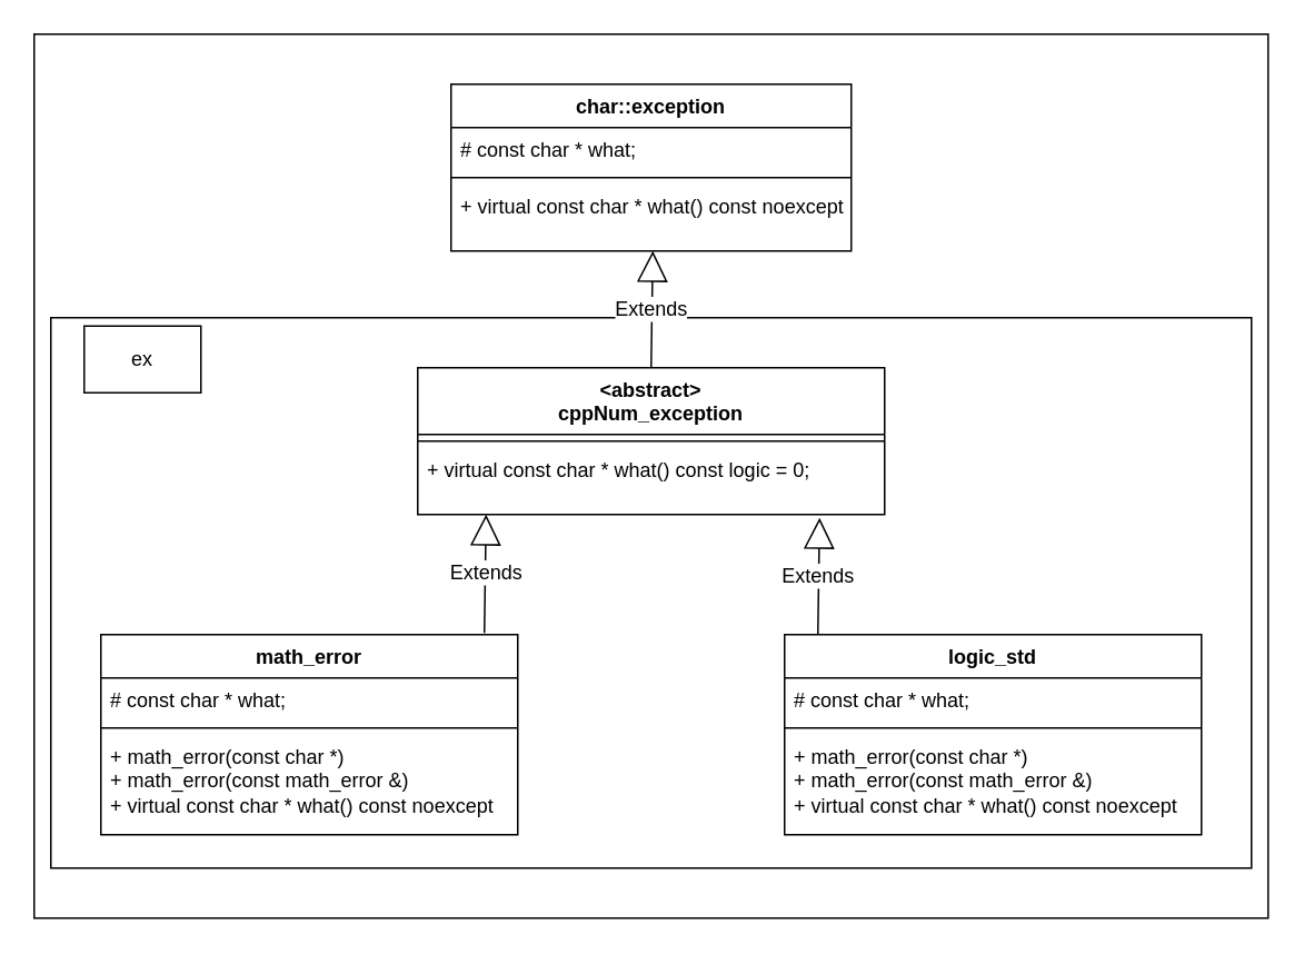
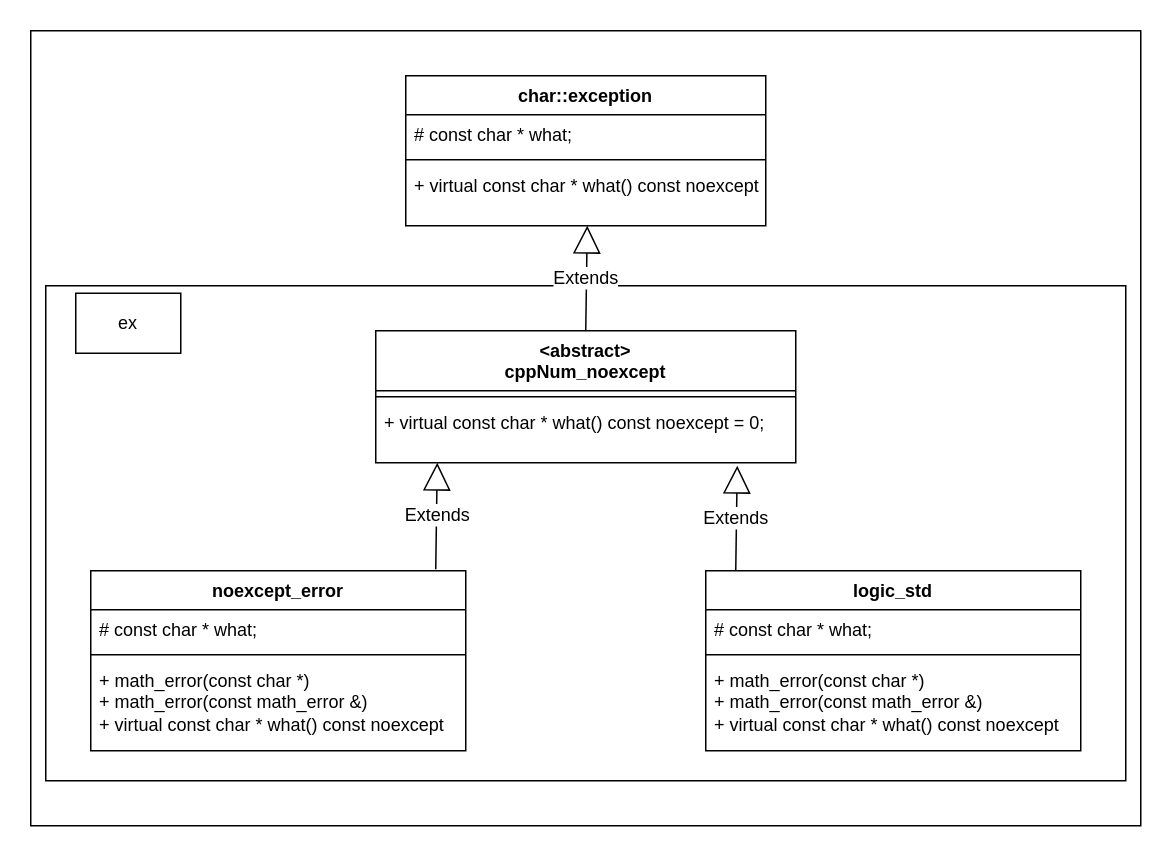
  <mxCell id="0" />
  <mxCell id="1" parent="0" />
  <mxCell id="2" value="" style="html=1;whiteSpace=wrap;fontSize=12;" vertex="1" parent="1"><mxGeometry x="20" y="20" width="740" height="530" as="geometry" /></mxCell>
  <mxCell id="3" value="" style="html=1;whiteSpace=wrap;align=left;fontSize=12;" vertex="1" parent="1"><mxGeometry x="30" y="190" width="720" height="330" as="geometry" /></mxCell>
- <mxCell id="4" value="&lt;div style=&quot;font-size: 12px;&quot;&gt;&amp;lt;abstract&amp;gt;&lt;/div&gt;cppNum_exception" style="swimlane;fontStyle=1;align=center;verticalAlign=top;childLayout=stackLayout;horizontal=1;startSize=40;horizontalStack=0;resizeParent=1;resizeParentMax=0;resizeLast=0;collapsible=1;marginBottom=0;whiteSpace=wrap;html=1;fontSize=12;" vertex="1" parent="1"><mxGeometry x="250" y="220" width="280" height="88" as="geometry" /></mxCell>
+ <mxCell id="4" value="&lt;div style=&quot;font-size: 12px;&quot;&gt;&amp;lt;abstract&amp;gt;&lt;/div&gt;cppNum_noexcept" style="swimlane;fontStyle=1;align=center;verticalAlign=top;childLayout=stackLayout;horizontal=1;startSize=40;horizontalStack=0;resizeParent=1;resizeParentMax=0;resizeLast=0;collapsible=1;marginBottom=0;whiteSpace=wrap;html=1;fontSize=12;" vertex="1" parent="1"><mxGeometry x="250" y="220" width="280" height="88" as="geometry" /></mxCell>
  <mxCell id="5" value="" style="line;strokeWidth=1;fillColor=none;align=left;verticalAlign=middle;spacingTop=-1;spacingLeft=3;spacingRight=3;rotatable=0;labelPosition=right;points=[];portConstraint=eastwest;strokeColor=inherit;fontSize=12;" vertex="1" parent="4"><mxGeometry y="40" width="280" height="8" as="geometry" /></mxCell>
- <mxCell id="6" value="+ virtual const char * what() const logic = 0;" style="text;strokeColor=none;fillColor=none;align=left;verticalAlign=top;spacingLeft=4;spacingRight=4;overflow=hidden;rotatable=0;points=[[0,0.5],[1,0.5]];portConstraint=eastwest;whiteSpace=wrap;html=1;fontSize=12;" vertex="1" parent="4"><mxGeometry y="48" width="280" height="40" as="geometry" /></mxCell>
- <mxCell id="7" value="math_error" style="swimlane;fontStyle=1;align=center;verticalAlign=top;childLayout=stackLayout;horizontal=1;startSize=26;horizontalStack=0;resizeParent=1;resizeParentMax=0;resizeLast=0;collapsible=1;marginBottom=0;whiteSpace=wrap;html=1;fontSize=12;" vertex="1" parent="1"><mxGeometry x="60" y="380" width="250" height="120" as="geometry" /></mxCell>
+ <mxCell id="6" value="+ virtual const char * what() const noexcept = 0;" style="text;strokeColor=none;fillColor=none;align=left;verticalAlign=top;spacingLeft=4;spacingRight=4;overflow=hidden;rotatable=0;points=[[0,0.5],[1,0.5]];portConstraint=eastwest;whiteSpace=wrap;html=1;fontSize=12;" vertex="1" parent="4"><mxGeometry y="48" width="280" height="40" as="geometry" /></mxCell>
+ <mxCell id="7" value="noexcept_error" style="swimlane;fontStyle=1;align=center;verticalAlign=top;childLayout=stackLayout;horizontal=1;startSize=26;horizontalStack=0;resizeParent=1;resizeParentMax=0;resizeLast=0;collapsible=1;marginBottom=0;whiteSpace=wrap;html=1;fontSize=12;" vertex="1" parent="1"><mxGeometry x="60" y="380" width="250" height="120" as="geometry" /></mxCell>
  <mxCell id="8" value="# const char * what;" style="text;strokeColor=none;fillColor=none;align=left;verticalAlign=top;spacingLeft=4;spacingRight=4;overflow=hidden;rotatable=0;points=[[0,0.5],[1,0.5]];portConstraint=eastwest;whiteSpace=wrap;html=1;fontSize=12;" vertex="1" parent="7"><mxGeometry y="26" width="250" height="26" as="geometry" /></mxCell>
  <mxCell id="9" value="" style="line;strokeWidth=1;fillColor=none;align=left;verticalAlign=middle;spacingTop=-1;spacingLeft=3;spacingRight=3;rotatable=0;labelPosition=right;points=[];portConstraint=eastwest;strokeColor=inherit;fontSize=12;" vertex="1" parent="7"><mxGeometry y="52" width="250" height="8" as="geometry" /></mxCell>
  <mxCell id="10" value="+ math_error(const char *)&lt;div style=&quot;font-size: 12px;&quot;&gt;+ math_error(const math_error &amp;amp;)&lt;/div&gt;&lt;div style=&quot;font-size: 12px;&quot;&gt;+ virtual const char * what() const noexcept&lt;/div&gt;" style="text;strokeColor=none;fillColor=none;align=left;verticalAlign=top;spacingLeft=4;spacingRight=4;overflow=hidden;rotatable=0;points=[[0,0.5],[1,0.5]];portConstraint=eastwest;whiteSpace=wrap;html=1;fontSize=12;" vertex="1" parent="7"><mxGeometry y="60" width="250" height="60" as="geometry" /></mxCell>
  <mxCell id="11" value="logic_std" style="swimlane;fontStyle=1;align=center;verticalAlign=top;childLayout=stackLayout;horizontal=1;startSize=26;horizontalStack=0;resizeParent=1;resizeParentMax=0;resizeLast=0;collapsible=1;marginBottom=0;whiteSpace=wrap;html=1;fontSize=12;" vertex="1" parent="1"><mxGeometry x="470" y="380" width="250" height="120" as="geometry" /></mxCell>
  <mxCell id="12" value="# const char * what;" style="text;strokeColor=none;fillColor=none;align=left;verticalAlign=top;spacingLeft=4;spacingRight=4;overflow=hidden;rotatable=0;points=[[0,0.5],[1,0.5]];portConstraint=eastwest;whiteSpace=wrap;html=1;fontSize=12;" vertex="1" parent="11"><mxGeometry y="26" width="250" height="26" as="geometry" /></mxCell>
  <mxCell id="13" value="" style="line;strokeWidth=1;fillColor=none;align=left;verticalAlign=middle;spacingTop=-1;spacingLeft=3;spacingRight=3;rotatable=0;labelPosition=right;points=[];portConstraint=eastwest;strokeColor=inherit;fontSize=12;" vertex="1" parent="11"><mxGeometry y="52" width="250" height="8" as="geometry" /></mxCell>
  <mxCell id="14" value="+ math_error(const char *)&lt;div style=&quot;font-size: 12px;&quot;&gt;+ math_error(const math_error &amp;amp;)&lt;/div&gt;&lt;div style=&quot;font-size: 12px;&quot;&gt;+ virtual const char * what() const noexcept&lt;/div&gt;" style="text;strokeColor=none;fillColor=none;align=left;verticalAlign=top;spacingLeft=4;spacingRight=4;overflow=hidden;rotatable=0;points=[[0,0.5],[1,0.5]];portConstraint=eastwest;whiteSpace=wrap;html=1;fontSize=12;" vertex="1" parent="11"><mxGeometry y="60" width="250" height="60" as="geometry" /></mxCell>
  <mxCell id="15" value="Extends" style="endArrow=block;endSize=16;endFill=0;html=1;rounded=0;exitX=0.928;exitY=-0.033;exitDx=0;exitDy=0;exitPerimeter=0;fontSize=12;" edge="1" parent="1"><mxGeometry width="160" relative="1" as="geometry"><mxPoint x="290" y="379.04" as="sourcePoint" /><mxPoint x="291" y="308" as="targetPoint" /></mxGeometry></mxCell>
  <mxCell id="16" value="Extends" style="endArrow=block;endSize=16;endFill=0;html=1;rounded=0;exitX=0.928;exitY=-0.033;exitDx=0;exitDy=0;exitPerimeter=0;fontSize=12;" edge="1" parent="1"><mxGeometry width="160" relative="1" as="geometry"><mxPoint x="490" y="380" as="sourcePoint" /><mxPoint x="491" y="310" as="targetPoint" /></mxGeometry></mxCell>
  <mxCell id="17" value="char::exception" style="swimlane;fontStyle=1;align=center;verticalAlign=top;childLayout=stackLayout;horizontal=1;startSize=26;horizontalStack=0;resizeParent=1;resizeParentMax=0;resizeLast=0;collapsible=1;marginBottom=0;whiteSpace=wrap;html=1;fontSize=12;" vertex="1" parent="1"><mxGeometry x="270" y="50" width="240" height="100" as="geometry" /></mxCell>
  <mxCell id="18" value="# const char * what;" style="text;strokeColor=none;fillColor=none;align=left;verticalAlign=top;spacingLeft=4;spacingRight=4;overflow=hidden;rotatable=0;points=[[0,0.5],[1,0.5]];portConstraint=eastwest;whiteSpace=wrap;html=1;fontSize=12;" vertex="1" parent="17"><mxGeometry y="26" width="240" height="26" as="geometry" /></mxCell>
  <mxCell id="19" value="" style="line;strokeWidth=1;fillColor=none;align=left;verticalAlign=middle;spacingTop=-1;spacingLeft=3;spacingRight=3;rotatable=0;labelPosition=right;points=[];portConstraint=eastwest;strokeColor=inherit;fontSize=12;" vertex="1" parent="17"><mxGeometry y="52" width="240" height="8" as="geometry" /></mxCell>
  <mxCell id="20" value="+ virtual const char * what() const noexcept" style="text;strokeColor=none;fillColor=none;align=left;verticalAlign=top;spacingLeft=4;spacingRight=4;overflow=hidden;rotatable=0;points=[[0,0.5],[1,0.5]];portConstraint=eastwest;whiteSpace=wrap;html=1;fontSize=12;" vertex="1" parent="17"><mxGeometry y="60" width="240" height="40" as="geometry" /></mxCell>
  <mxCell id="21" value="Extends" style="endArrow=block;endSize=16;endFill=0;html=1;rounded=0;exitX=0.928;exitY=-0.033;exitDx=0;exitDy=0;exitPerimeter=0;fontSize=12;" edge="1" parent="1"><mxGeometry width="160" relative="1" as="geometry"><mxPoint x="390" y="220" as="sourcePoint" /><mxPoint x="391" y="150" as="targetPoint" /></mxGeometry></mxCell>
  <mxCell id="22" value="&lt;font style=&quot;font-size: 12px;&quot;&gt;ex&lt;/font&gt;" style="html=1;whiteSpace=wrap;fontSize=12;" vertex="1" parent="1"><mxGeometry x="50" y="195" width="70" height="40" as="geometry" /></mxCell>
